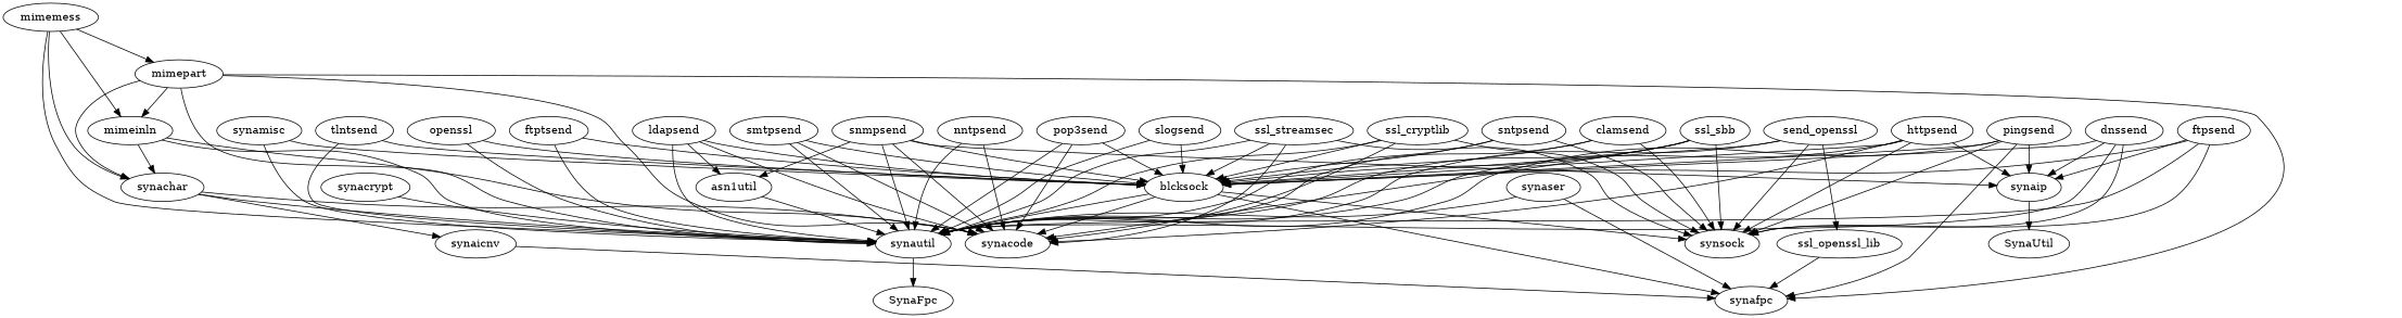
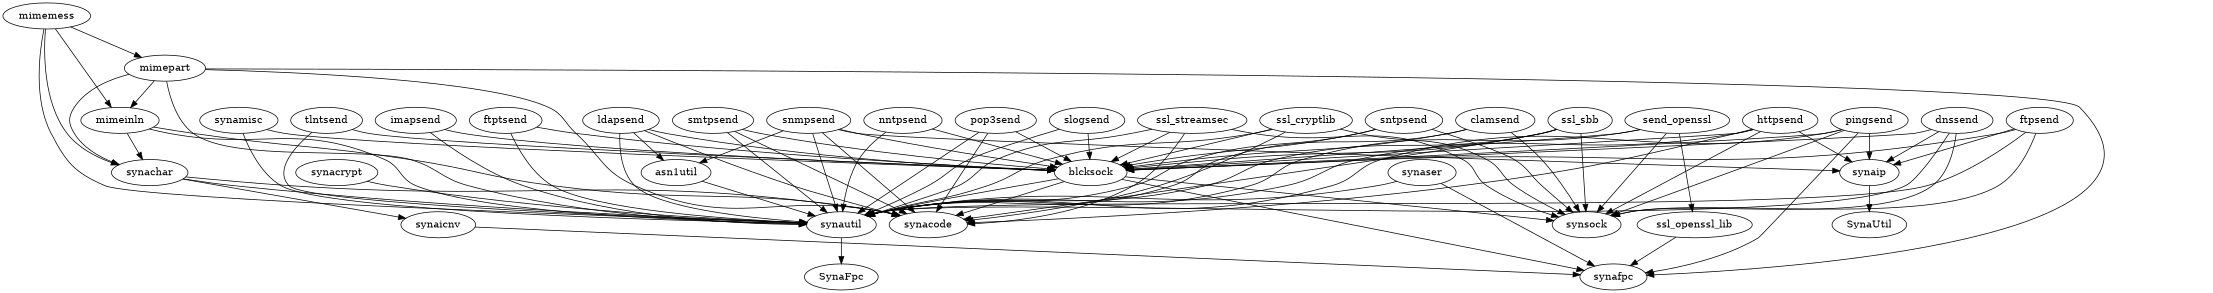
  digraph {
    asn1util
    synautil
    SynaFpc
    blcksock
    synafpc
    synsock
    synacode
    synaip
    SynaUtil
    clamsend
    dnssend
    ftpsend
    ftptsend
    httpsend
-   imapsend [label=openssl]
+   imapsend
    ldapsend
    mimeinln
    synachar
    synaicnv
    mimemess
    mimepart
    nntpsend
    pingsend
    pop3send
    slogsend
    smtpsend
    snmpsend
    sntpsend
    ssl_cryptlib
    n30 [label=send_openssl]
    ssl_openssl_lib
    ssl_sbb
    ssl_streamsec
    synacrypt
    synamisc
    synaser
    tlntsend
    asn1util -> synautil
    synautil -> SynaFpc
    blcksock -> synautil
    blcksock -> synafpc
    blcksock -> synsock
    blcksock -> synacode
    synaip -> SynaUtil
    clamsend -> synautil
    clamsend -> blcksock
    clamsend -> synsock
    dnssend -> synautil
    dnssend -> blcksock
    dnssend -> synsock
    dnssend -> synaip
    ftpsend -> synautil
    ftpsend -> blcksock
    ftpsend -> synsock
    ftpsend -> synaip
    ftptsend -> synautil
    ftptsend -> blcksock
    httpsend -> synautil
    httpsend -> blcksock
    httpsend -> synsock
    httpsend -> synacode
    httpsend -> synaip
    imapsend -> synautil
    imapsend -> blcksock
    ldapsend -> asn1util
    ldapsend -> synautil
    ldapsend -> blcksock
    ldapsend -> synacode
    mimeinln -> synautil
    mimeinln -> synacode
    mimeinln -> synachar
    synachar -> synautil
    synachar -> synacode
    synachar -> synaicnv
    synaicnv -> synafpc
    mimemess -> synautil
    mimemess -> mimeinln
    mimemess -> synachar
    mimemess -> mimepart
    mimepart -> synautil
    mimepart -> synafpc
    mimepart -> synacode
    mimepart -> mimeinln
    mimepart -> synachar
    nntpsend -> synautil
-   nntpsend -> synacode
+   nntpsend -> blcksock
    pingsend -> synautil
    pingsend -> blcksock
    pingsend -> synafpc
    pingsend -> synsock
    pingsend -> synaip
    pop3send -> synautil
    pop3send -> blcksock
    pop3send -> synacode
    slogsend -> synautil
    slogsend -> blcksock
    smtpsend -> synautil
    smtpsend -> blcksock
    smtpsend -> synacode
    snmpsend -> asn1util
    snmpsend -> synautil
    snmpsend -> blcksock
    snmpsend -> synacode
    snmpsend -> synaip
    sntpsend -> synautil
    sntpsend -> blcksock
    sntpsend -> synsock
    ssl_cryptlib -> synautil
    ssl_cryptlib -> blcksock
    ssl_cryptlib -> synsock
    ssl_cryptlib -> synacode
    n30 -> synautil
    n30 -> blcksock
    n30 -> synsock
    n30 -> ssl_openssl_lib
    ssl_openssl_lib -> synafpc
    ssl_sbb -> synautil
    ssl_sbb -> blcksock
    ssl_sbb -> synsock
    ssl_sbb -> synacode
    ssl_streamsec -> synautil
    ssl_streamsec -> blcksock
    ssl_streamsec -> synsock
    ssl_streamsec -> synacode
    synacrypt -> synautil
    synamisc -> synautil
    synamisc -> blcksock
    synaser -> synautil
    synaser -> synafpc
    tlntsend -> synautil
    tlntsend -> blcksock
  }
